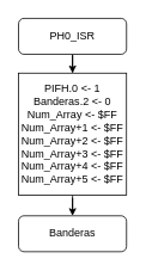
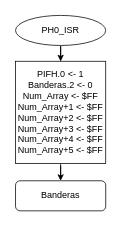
  <mxCell id="0" />
  <mxCell id="1" parent="0" />
  <mxCell id="2" value="" style="edgeStyle=orthogonalEdgeStyle;rounded=0;orthogonalLoop=1;jettySize=auto;html=1;" parent="1" source="3" target="6" edge="1"><mxGeometry relative="1" as="geometry" /></mxCell>
- <mxCell id="3" value="PH0_ISR" style="rounded=1;whiteSpace=wrap;html=1;" parent="1" vertex="1"><mxGeometry x="20" y="20" width="120" height="40" as="geometry" /></mxCell>
+ <mxCell id="3" value="PH0_ISR" style="ellipse;whiteSpace=wrap;html=1;" parent="1" vertex="1"><mxGeometry x="20" y="20" width="120" height="40" as="geometry" /></mxCell>
  <mxCell id="4" value="Banderas" style="rounded=1;whiteSpace=wrap;html=1;" parent="1" vertex="1"><mxGeometry x="20" y="240" width="120" height="40" as="geometry" /></mxCell>
  <mxCell id="5" value="" style="edgeStyle=orthogonalEdgeStyle;rounded=0;orthogonalLoop=1;jettySize=auto;html=1;" parent="1" source="6" target="4" edge="1"><mxGeometry relative="1" as="geometry" /></mxCell>
  <mxCell id="6" value="&lt;div&gt;PIFH.0 &amp;lt;- 1&lt;/div&gt;&lt;div&gt;Banderas.2 &amp;lt;- 0&lt;/div&gt;&lt;div&gt;Num_Array &amp;lt;- $FF&lt;/div&gt;&lt;div&gt;Num_Array+1 &amp;lt;- $FF&lt;/div&gt;&lt;div&gt;Num_Array+2 &amp;lt;- $FF&lt;/div&gt;&lt;div&gt;Num_Array+3 &amp;lt;- $FF&lt;/div&gt;&lt;div&gt;Num_Array+4 &amp;lt;- $FF&lt;/div&gt;&lt;div&gt;Num_Array+5 &amp;lt;- $FF&lt;/div&gt;" style="rounded=0;whiteSpace=wrap;html=1;" parent="1" vertex="1"><mxGeometry x="20" y="81" width="120" height="136" as="geometry" /></mxCell>
